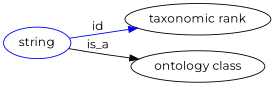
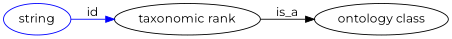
  digraph {
    fontname=Montserrat
    rankdir=LR
    node [fontname=Montserrat]
    edge [fontname=Montserrat]
    n1 [height=0.5 label="taxonomic rank" width=2.2929]
    "ontology class" [height=0.5 width=2.1304]
    n3 [color=blue height=0.5 label=string width=1.0652]
-   n3 -> "ontology class" [label=is_a]
+   n1 -> "ontology class" [label=is_a]
    n3 -> n1 [color=blue label=id style=solid]
  }
